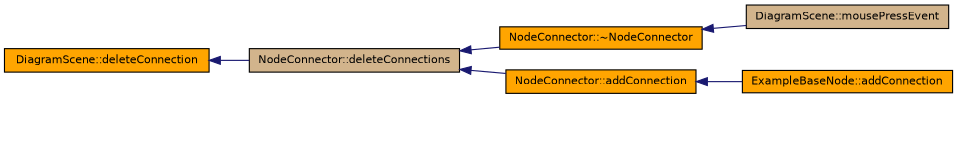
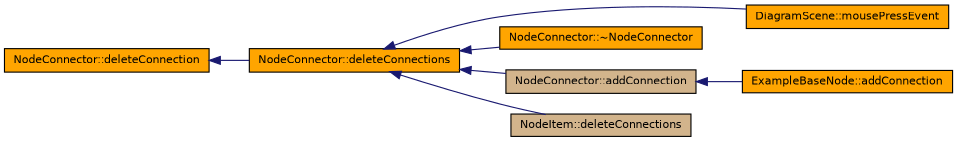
  digraph {
    rankdir=LR
    node [color=black fillcolor=orange fontname=Helvetica fontsize=10 shape=record style=filled]
    edge [color=midnightblue dir=back fontname=Helvetica fontsize=10 labelfontname=Helvetica labelfontsize=10 style=solid]
-   n1 [fontcolor=black height=0.2 label="DiagramScene::deleteConnection" width=0.4]
-   n2 [fillcolor=tan height=0.2 label="NodeConnector::deleteConnections" width=0.4]
-   n3 [fillcolor=tan height=0.2 label="DiagramScene::mousePressEvent" width=0.4]
+   n1 [fontcolor=black height=0.2 label="NodeConnector::deleteConnection" width=0.4]
+   n2 [height=0.2 label="NodeConnector::deleteConnections" width=0.4]
+   n3 [height=0.2 label="DiagramScene::mousePressEvent" width=0.4]
    n4 [height=0.2 label="NodeConnector::~NodeConnector" width=0.4]
-   n5 [height=0.2 label="NodeConnector::addConnection" width=0.4]
+   n5 [fillcolor=tan height=0.2 label="NodeConnector::addConnection" width=0.4]
+   n6 [fillcolor=tan height=0.2 label="NodeItem::deleteConnections" width=0.4]
    n7 [height=0.2 label="ExampleBaseNode::addConnection" width=0.4]
    n1 -> n2
-   n4 -> n3
+   n2 -> n3
    n2 -> n4
    n2 -> n5
+   n2 -> n6
    n5 -> n7
  }
